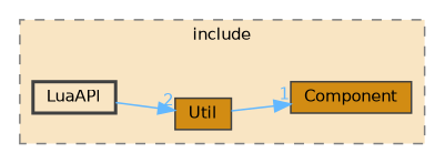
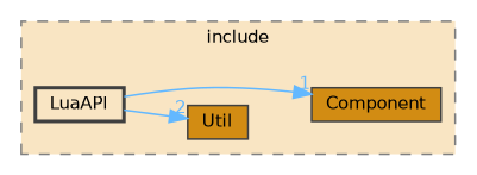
  digraph {
    compound=true
    fontname="DejaVu Sans"
    rankdir=LR
    node [color=grey25 fillcolor="#d28c13" fontname="DejaVu Sans" fontsize=10 shape=box style=filled]
    edge [color=steelblue1 fontcolor=steelblue1 fontname="DejaVu Sans" fontsize=10 labeldistance=1.5 labelfontname=Helvetica labelfontsize=10]
    n1 [height=0.2 label=Util width=0.4]
    n2 [height=0.2 label=Component width=0.4]
    n3 [fillcolor="#f9e5c3" height=0.2 label=LuaAPI style="filled,bold" width=0.4]
    subgraph cluster_1 {
      bgcolor="#f9e5c3"
      fontsize=10
      label=include
      pencolor=grey50
      style="filled,dashed"
      n1
      n2
      n3
    }
    n3 -> n1 [headlabel=2]
-   n1 -> n2 [headlabel=1]
+   n3 -> n2 [headlabel=1]
  }
